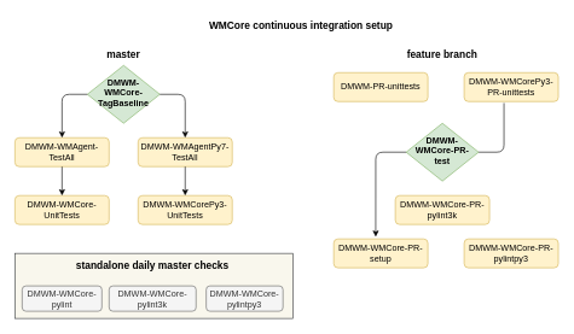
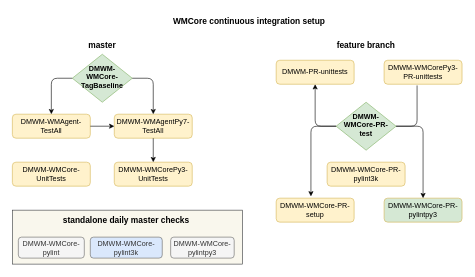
  <mxCell id="0" />
  <mxCell id="1" parent="0" />
  <mxCell id="2" value="" style="group;" vertex="1" connectable="0" parent="1"><mxGeometry x="20" y="60" width="300" height="250" as="geometry" /></mxCell>
  <mxCell id="3" value="&lt;b&gt;DMWM-WMCore-TagBaseline&lt;/b&gt;" style="rhombus;whiteSpace=wrap;html=1;shadow=0;fontFamily=Helvetica;fontSize=12;align=center;strokeWidth=1;spacing=6;spacingTop=-4;fillColor=#d5e8d4;strokeColor=#82b366;" parent="2" vertex="1"><mxGeometry x="100" y="30" width="100" height="80" as="geometry" /></mxCell>
  <mxCell id="4" value="DMWM-WMAgent-TestAll" style="rounded=1;whiteSpace=wrap;html=1;fontSize=12;glass=0;strokeWidth=1;shadow=0;fillColor=#fff2cc;strokeColor=#d6b656;" vertex="1" parent="2"><mxGeometry y="130" width="130" height="40" as="geometry" /></mxCell>
  <mxCell id="5" value="DMWM-WMAgentPy7-TestAll" style="rounded=1;whiteSpace=wrap;html=1;fontSize=12;glass=0;strokeWidth=1;shadow=0;fillColor=#fff2cc;strokeColor=#d6b656;" vertex="1" parent="2"><mxGeometry x="170" y="130" width="130" height="40" as="geometry" /></mxCell>
  <mxCell id="6" value="DMWM-WMCore-UnitTests" style="rounded=1;whiteSpace=wrap;html=1;fontSize=12;glass=0;strokeWidth=1;shadow=0;fillColor=#fff2cc;strokeColor=#d6b656;" vertex="1" parent="2"><mxGeometry y="210" width="130" height="40" as="geometry" /></mxCell>
  <mxCell id="7" value="DMWM-WMCorePy3-UnitTests" style="rounded=1;whiteSpace=wrap;html=1;fontSize=12;glass=0;strokeWidth=1;shadow=0;fillColor=#fff2cc;strokeColor=#d6b656;" vertex="1" parent="2"><mxGeometry x="170" y="210" width="130" height="40" as="geometry" /></mxCell>
  <mxCell id="8" value="&lt;b style=&quot;font-size: 14px&quot;&gt;master&lt;/b&gt;" style="text;html=1;strokeColor=none;fillColor=none;align=center;verticalAlign=middle;whiteSpace=wrap;rounded=0;" vertex="1" parent="2"><mxGeometry x="80" width="140" height="30" as="geometry" /></mxCell>
- <mxCell id="9" value="" style="edgeStyle=orthogonalEdgeStyle;rounded=0;orthogonalLoop=1;jettySize=auto;html=1;" edge="1" parent="2" source="4" target="6"><mxGeometry relative="1" as="geometry" /></mxCell>
+ <mxCell id="9" value="" style="edgeStyle=orthogonalEdgeStyle;rounded=0;orthogonalLoop=1;jettySize=auto;html=1;" edge="1" parent="2" source="4" target="5"><mxGeometry relative="1" as="geometry" /></mxCell>
  <mxCell id="10" value="" style="endArrow=classic;html=1;exitX=0;exitY=0.5;exitDx=0;exitDy=0;entryX=0.5;entryY=0;entryDx=0;entryDy=0;" edge="1" parent="2" source="3" target="4"><mxGeometry width="50" height="50" relative="1" as="geometry"><mxPoint x="360" y="320" as="sourcePoint" /><mxPoint x="410" y="270" as="targetPoint" /><Array as="points"><mxPoint x="65" y="70" /></Array></mxGeometry></mxCell>
  <mxCell id="11" value="" style="edgeStyle=orthogonalEdgeStyle;rounded=0;orthogonalLoop=1;jettySize=auto;html=1;" edge="1" parent="2" source="5" target="7"><mxGeometry relative="1" as="geometry" /></mxCell>
  <mxCell id="12" value="" style="endArrow=classic;html=1;exitX=1;exitY=0.5;exitDx=0;exitDy=0;entryX=0.5;entryY=0;entryDx=0;entryDy=0;" edge="1" parent="2" source="3" target="5"><mxGeometry width="50" height="50" relative="1" as="geometry"><mxPoint x="360" y="320" as="sourcePoint" /><mxPoint x="410" y="270" as="targetPoint" /><Array as="points"><mxPoint x="235" y="70" /></Array></mxGeometry></mxCell>
  <mxCell id="13" value="" style="group;fillColor=#f9f7ed;strokeColor=#36393d;" vertex="1" connectable="0" parent="1"><mxGeometry x="20" y="350" width="384" height="90" as="geometry" /></mxCell>
- <mxCell id="14" value="DMWM-WMCore-pylint3k" style="rounded=1;whiteSpace=wrap;html=1;fontSize=12;glass=0;strokeWidth=1;shadow=0;fillColor=#f5f5f5;strokeColor=#666666;fontColor=#333333;" parent="13" vertex="1"><mxGeometry x="130" y="45" width="120" height="35" as="geometry" /></mxCell>
+ <mxCell id="14" value="DMWM-WMCore-pylint3k" style="rounded=1;whiteSpace=wrap;html=1;fontSize=12;glass=0;strokeWidth=1;shadow=0;fillColor=#dae8fc;strokeColor=#666666;fontColor=#333333;" parent="13" vertex="1"><mxGeometry x="130" y="45" width="120" height="35" as="geometry" /></mxCell>
  <mxCell id="15" value="DMWM-WMCore-pylintpy3" style="rounded=1;whiteSpace=wrap;html=1;fontSize=12;glass=0;strokeWidth=1;shadow=0;fillColor=#f5f5f5;strokeColor=#666666;fontColor=#333333;" vertex="1" parent="13"><mxGeometry x="264" y="45" width="106" height="35" as="geometry" /></mxCell>
  <mxCell id="16" value="DMWM-WMCore-pylint" style="rounded=1;whiteSpace=wrap;html=1;fontSize=12;glass=0;strokeWidth=1;shadow=0;fillColor=#f5f5f5;strokeColor=#666666;fontColor=#333333;" vertex="1" parent="13"><mxGeometry x="10" y="45" width="110" height="35" as="geometry" /></mxCell>
  <mxCell id="17" value="&lt;b style=&quot;font-size: 14px&quot;&gt;standalone daily master checks&lt;/b&gt;" style="text;html=1;strokeColor=none;fillColor=none;align=center;verticalAlign=middle;whiteSpace=wrap;rounded=0;" vertex="1" parent="13"><mxGeometry width="380" height="33.75" as="geometry" /></mxCell>
  <mxCell id="18" value="" style="group" vertex="1" connectable="0" parent="1"><mxGeometry x="460" y="60" width="310" height="330" as="geometry" /></mxCell>
  <mxCell id="19" value="" style="group" vertex="1" connectable="0" parent="18"><mxGeometry y="40" width="310" height="290" as="geometry" /></mxCell>
  <mxCell id="20" value="" style="group" vertex="1" connectable="0" parent="19"><mxGeometry y="40" width="310" height="250" as="geometry" /></mxCell>
  <mxCell id="21" value="&lt;strong&gt;DMWM-WMCore-PR-test&lt;/strong&gt;" style="rhombus;whiteSpace=wrap;html=1;shadow=0;fontFamily=Helvetica;fontSize=12;align=center;strokeWidth=1;spacing=6;spacingTop=-4;fillColor=#d5e8d4;strokeColor=#82b366;" vertex="1" parent="20"><mxGeometry x="100" y="30" width="100" height="80" as="geometry" /></mxCell>
  <mxCell id="22" value="DMWM-WMCore-PR-pylint3k" style="rounded=1;whiteSpace=wrap;html=1;fontSize=12;glass=0;strokeWidth=1;shadow=0;fillColor=#fff2cc;strokeColor=#d6b656;" vertex="1" parent="20"><mxGeometry x="85" y="130" width="130" height="40" as="geometry" /></mxCell>
  <mxCell id="23" value="DMWM-WMCore-PR-setup" style="rounded=1;whiteSpace=wrap;html=1;fontSize=12;glass=0;strokeWidth=1;shadow=0;fillColor=#fff2cc;strokeColor=#d6b656;" vertex="1" parent="20"><mxGeometry y="190" width="130" height="40" as="geometry" /></mxCell>
- <mxCell id="24" value="DMWM-WMCore-PR-pylintpy3" style="rounded=1;whiteSpace=wrap;html=1;fontSize=12;glass=0;strokeWidth=1;shadow=0;fillColor=#fff2cc;strokeColor=#d6b656;" vertex="1" parent="20"><mxGeometry x="180" y="190" width="130" height="40" as="geometry" /></mxCell>
+ <mxCell id="24" value="DMWM-WMCore-PR-pylintpy3" style="rounded=1;whiteSpace=wrap;html=1;fontSize=12;glass=0;strokeWidth=1;shadow=0;fillColor=#d5e8d4;strokeColor=#d6b656;" vertex="1" parent="20"><mxGeometry x="180" y="190" width="130" height="40" as="geometry" /></mxCell>
  <mxCell id="25" value="" style="endArrow=classic;html=1;exitX=0;exitY=0.5;exitDx=0;exitDy=0;entryX=0.446;entryY=-0.075;entryDx=0;entryDy=0;entryPerimeter=0;" edge="1" parent="20" source="21" target="23"><mxGeometry width="50" height="50" relative="1" as="geometry"><mxPoint x="-80" y="130" as="sourcePoint" /><mxPoint x="-30" y="80" as="targetPoint" /><Array as="points"><mxPoint x="58" y="70" /></Array></mxGeometry></mxCell>
+ <mxCell id="26" value="" style="endArrow=classic;html=1;entryX=0.5;entryY=0;entryDx=0;entryDy=0;" edge="1" parent="20" source="21" target="24"><mxGeometry width="50" height="50" relative="1" as="geometry"><mxPoint x="-80" y="130" as="sourcePoint" /><mxPoint x="-30" y="80" as="targetPoint" /><Array as="points"><mxPoint x="245" y="70" /></Array></mxGeometry></mxCell>
  <mxCell id="27" value="DMWM-PR-unittests" style="rounded=1;whiteSpace=wrap;html=1;fontSize=12;glass=0;strokeWidth=1;shadow=0;fillColor=#fff2cc;strokeColor=#d6b656;" vertex="1" parent="19"><mxGeometry width="130" height="40" as="geometry" /></mxCell>
+ <mxCell id="28" value="" style="endArrow=classic;html=1;exitX=0;exitY=0.5;exitDx=0;exitDy=0;entryX=0.5;entryY=1;entryDx=0;entryDy=0;" edge="1" parent="19" source="21" target="27"><mxGeometry width="50" height="50" relative="1" as="geometry"><mxPoint x="360" y="360" as="sourcePoint" /><mxPoint x="65" y="40" as="targetPoint" /><Array as="points"><mxPoint x="65" y="110" /></Array></mxGeometry></mxCell>
  <mxCell id="29" value="DMWM-WMCorePy3-PR-unittests" style="rounded=1;whiteSpace=wrap;html=1;fontSize=12;glass=0;strokeWidth=1;shadow=0;fillColor=#fff2cc;strokeColor=#d6b656;" vertex="1" parent="19"><mxGeometry x="180" width="130" height="40" as="geometry" /></mxCell>
  <mxCell id="30" value="" style="endArrow=none;html=1;exitX=1;exitY=0.5;exitDx=0;exitDy=0;entryX=0.423;entryY=1.05;entryDx=0;entryDy=0;entryPerimeter=0;" edge="1" parent="19" source="21" target="29"><mxGeometry width="50" height="50" relative="1" as="geometry"><mxPoint x="360" y="360" as="sourcePoint" /><mxPoint x="410" y="310" as="targetPoint" /><Array as="points"><mxPoint x="235" y="110" /></Array></mxGeometry></mxCell>
  <mxCell id="31" value="&lt;b style=&quot;font-size: 14px&quot;&gt;feature branch&lt;/b&gt;" style="text;html=1;strokeColor=none;fillColor=none;align=center;verticalAlign=middle;whiteSpace=wrap;rounded=0;" vertex="1" parent="18"><mxGeometry x="80" width="140" height="30" as="geometry" /></mxCell>
  <mxCell id="32" value="&lt;b&gt;&lt;font style=&quot;font-size: 14px&quot;&gt;WMCore continuous integration setup&lt;/font&gt;&lt;/b&gt;" style="text;html=1;strokeColor=none;fillColor=none;align=center;verticalAlign=middle;whiteSpace=wrap;rounded=0;" vertex="1" parent="1"><mxGeometry x="80" y="20" width="670" height="30" as="geometry" /></mxCell>
